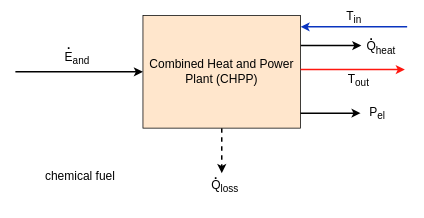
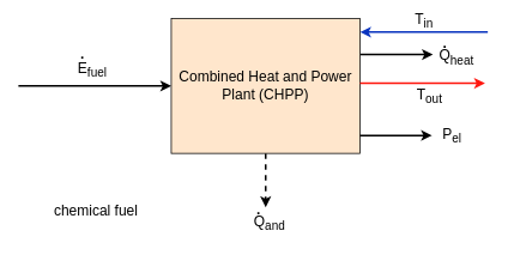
  <mxCell id="0" />
  <mxCell id="1" parent="0" />
  <mxCell id="2" value="" style="endArrow=classic;html=1;rounded=0;fontSize=16;entryX=0;entryY=0.5;entryDx=0;entryDy=0;strokeWidth=2;" parent="1" target="14" edge="1"><mxGeometry width="50" height="50" relative="1" as="geometry"><mxPoint x="20" y="95" as="sourcePoint" /><mxPoint x="130" y="110" as="targetPoint" /></mxGeometry></mxCell>
  <mxCell id="3" value="chemical fuel" style="text;html=1;align=center;verticalAlign=middle;resizable=0;points=[];autosize=1;strokeColor=none;fillColor=none;fontSize=16;" parent="1" vertex="1"><mxGeometry x="50" y="217" width="111" height="31" as="geometry" /></mxCell>
- <mxCell id="4" value="&lt;font style=&quot;font-size: 16px;&quot;&gt;E&lt;sub style=&quot;&quot;&gt;and&lt;/sub&gt;&lt;/font&gt;" style="text;html=1;align=center;verticalAlign=middle;resizable=0;points=[];autosize=1;strokeColor=none;fillColor=none;fontSize=16;" parent="1" vertex="1"><mxGeometry x="72" y="57" width="60" height="40" as="geometry" /></mxCell>
+ <mxCell id="4" value="&lt;font style=&quot;font-size: 16px;&quot;&gt;E&lt;sub style=&quot;&quot;&gt;fuel&lt;/sub&gt;&lt;/font&gt;" style="text;html=1;align=center;verticalAlign=middle;resizable=0;points=[];autosize=1;strokeColor=none;fillColor=none;fontSize=16;" parent="1" vertex="1"><mxGeometry x="72" y="57" width="60" height="40" as="geometry" /></mxCell>
  <mxCell id="5" value="." style="text;html=1;align=center;verticalAlign=middle;resizable=0;points=[];autosize=1;strokeColor=none;fillColor=none;fontSize=23;" parent="1" vertex="1"><mxGeometry x="76" y="37" width="30" height="40" as="geometry" /></mxCell>
  <mxCell id="6" value="" style="endArrow=classic;html=1;rounded=0;fontSize=16;strokeWidth=2;" parent="1" edge="1"><mxGeometry width="50" height="50" relative="1" as="geometry"><mxPoint x="400" y="60" as="sourcePoint" /><mxPoint x="481" y="60" as="targetPoint" /></mxGeometry></mxCell>
  <mxCell id="7" value="" style="endArrow=classic;html=1;rounded=0;fontSize=16;strokeWidth=2;" parent="1" edge="1"><mxGeometry width="50" height="50" relative="1" as="geometry"><mxPoint x="390" y="150" as="sourcePoint" /><mxPoint x="480" y="150" as="targetPoint" /></mxGeometry></mxCell>
  <mxCell id="8" value="" style="endArrow=classic;html=1;rounded=0;fontSize=16;strokeWidth=2;dashed=1;" parent="1" edge="1"><mxGeometry width="50" height="50" relative="1" as="geometry"><mxPoint x="295" y="170" as="sourcePoint" /><mxPoint x="295" y="230" as="targetPoint" /></mxGeometry></mxCell>
  <mxCell id="9" value="Q&lt;sub&gt;heat&lt;/sub&gt;" style="text;html=1;align=center;verticalAlign=middle;resizable=0;points=[];autosize=1;strokeColor=none;fillColor=none;fontSize=16;" parent="1" vertex="1"><mxGeometry x="477" y="43" width="60" height="40" as="geometry" /></mxCell>
  <mxCell id="10" value="P&lt;sub&gt;el&lt;/sub&gt;" style="text;html=1;align=center;verticalAlign=middle;resizable=0;points=[];autosize=1;strokeColor=none;fillColor=none;fontSize=16;" parent="1" vertex="1"><mxGeometry x="482" y="130" width="40" height="40" as="geometry" /></mxCell>
- <mxCell id="11" value="Q&lt;sub&gt;loss&lt;/sub&gt;" style="text;html=1;align=center;verticalAlign=middle;resizable=0;points=[];autosize=1;strokeColor=none;fillColor=none;fontSize=16;" parent="1" vertex="1"><mxGeometry x="269" y="228" width="60" height="40" as="geometry" /></mxCell>
+ <mxCell id="11" value="Q&lt;sub&gt;and&lt;/sub&gt;" style="text;html=1;align=center;verticalAlign=middle;resizable=0;points=[];autosize=1;strokeColor=none;fillColor=none;fontSize=16;" parent="1" vertex="1"><mxGeometry x="269" y="228" width="60" height="40" as="geometry" /></mxCell>
  <mxCell id="12" value="." style="text;html=1;align=center;verticalAlign=middle;resizable=0;points=[];autosize=1;strokeColor=none;fillColor=none;fontSize=23;" parent="1" vertex="1"><mxGeometry x="272" y="210" width="30" height="40" as="geometry" /></mxCell>
  <mxCell id="13" value="." style="text;html=1;align=center;verticalAlign=middle;resizable=0;points=[];autosize=1;strokeColor=none;fillColor=none;fontSize=23;" parent="1" vertex="1"><mxGeometry x="479" y="25" width="30" height="40" as="geometry" /></mxCell>
  <mxCell id="14" value="&lt;font style=&quot;font-size: 16px;&quot;&gt;Combined Heat and Power Plant (CHPP)&lt;/font&gt;" style="rounded=0;whiteSpace=wrap;html=1;fillColor=#ffe6cc;" parent="1" vertex="1"><mxGeometry x="190" y="20" width="210" height="150" as="geometry" /></mxCell>
  <mxCell id="15" value="" style="endArrow=classic;html=1;rounded=0;fontSize=19;entryX=-0.009;entryY=0.171;entryDx=0;entryDy=0;entryPerimeter=0;fillColor=#dae8fc;strokeColor=#0A34BF;strokeWidth=2;" parent="1" edge="1"><mxGeometry width="50" height="50" relative="1" as="geometry"><mxPoint x="542.03" y="35" as="sourcePoint" /><mxPoint x="400" y="35" as="targetPoint" /></mxGeometry></mxCell>
  <mxCell id="16" value="&lt;font style=&quot;font-size: 16px;&quot;&gt;T&lt;sub style=&quot;&quot;&gt;in&lt;/sub&gt;&lt;/font&gt;" style="edgeLabel;html=1;align=center;verticalAlign=middle;resizable=0;points=[];fontSize=16;" parent="15" vertex="1" connectable="0"><mxGeometry x="-0.447" y="-1" relative="1" as="geometry"><mxPoint x="-33" y="-13" as="offset" /></mxGeometry></mxCell>
  <mxCell id="17" value="" style="endArrow=classic;html=1;rounded=0;fontSize=19;strokeColor=#FF170F;strokeWidth=2;" parent="1" edge="1"><mxGeometry width="50" height="50" relative="1" as="geometry"><mxPoint x="400" y="92" as="sourcePoint" /><mxPoint x="539" y="92" as="targetPoint" /></mxGeometry></mxCell>
  <mxCell id="18" value="&lt;font style=&quot;font-size: 16px;&quot;&gt;T&lt;sub style=&quot;&quot;&gt;out&lt;/sub&gt;&lt;/font&gt;" style="edgeLabel;html=1;align=center;verticalAlign=middle;resizable=0;points=[];fontSize=16;" parent="17" vertex="1" connectable="0"><mxGeometry x="-0.447" y="-1" relative="1" as="geometry"><mxPoint x="38" y="12" as="offset" /></mxGeometry></mxCell>
